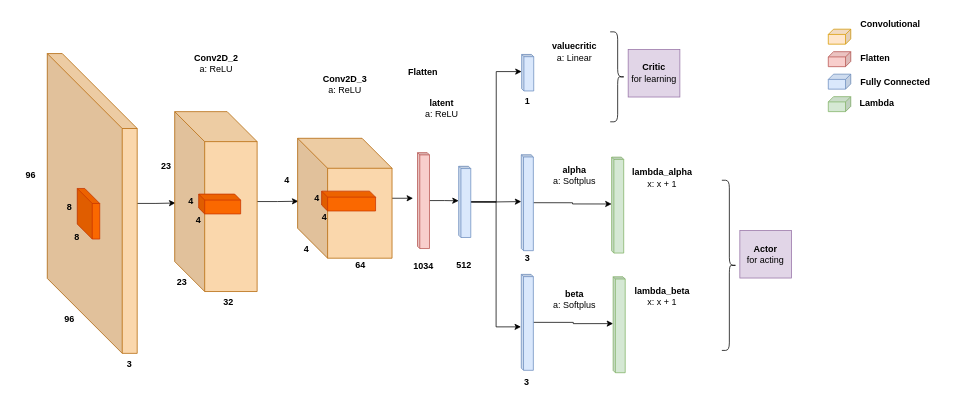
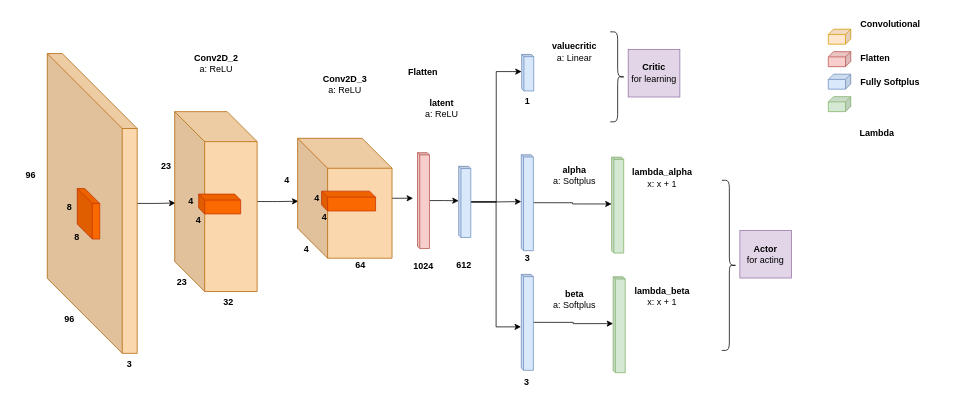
  <mxCell id="0" />
  <mxCell id="1" parent="0" />
  <mxCell id="2" style="edgeStyle=orthogonalEdgeStyle;rounded=0;orthogonalLoop=1;jettySize=auto;html=1;entryX=0.009;entryY=0.508;entryDx=0;entryDy=0;entryPerimeter=0;" parent="1" source="3" target="10" edge="1"><mxGeometry relative="1" as="geometry"><mxPoint x="226" y="270.94" as="targetPoint" /></mxGeometry></mxCell>
  <mxCell id="3" value="" style="shape=cube;whiteSpace=wrap;html=1;boundedLbl=1;backgroundOutline=1;darkOpacity=0.05;darkOpacity2=0.1;size=100;perimeterSpacing=0;strokeColor=#b46504;fillColor=#fad7ac;" parent="1" vertex="1"><mxGeometry x="62" y="70.94" width="120" height="400" as="geometry" /></mxCell>
  <mxCell id="4" value="3" style="text;html=1;strokeColor=none;fillColor=none;align=center;verticalAlign=middle;whiteSpace=wrap;rounded=0;fontStyle=1" parent="1" vertex="1"><mxGeometry x="152" y="470.94" width="40" height="30" as="geometry" /></mxCell>
  <mxCell id="5" value="96" style="text;html=1;strokeColor=none;fillColor=none;align=center;verticalAlign=middle;whiteSpace=wrap;rounded=0;fontStyle=1" parent="1" vertex="1"><mxGeometry x="72" y="410.94" width="40" height="30" as="geometry" /></mxCell>
  <mxCell id="6" value="96" style="text;html=1;strokeColor=none;fillColor=none;align=center;verticalAlign=middle;whiteSpace=wrap;rounded=0;fontStyle=1" parent="1" vertex="1"><mxGeometry x="20" y="219" width="40" height="30" as="geometry" /></mxCell>
  <mxCell id="7" value="8" style="text;html=1;strokeColor=none;fillColor=none;align=center;verticalAlign=middle;whiteSpace=wrap;rounded=0;fontStyle=1" parent="1" vertex="1"><mxGeometry x="82" y="300.94" width="40" height="30" as="geometry" /></mxCell>
  <mxCell id="8" value="8" style="text;html=1;strokeColor=none;fillColor=none;align=center;verticalAlign=middle;whiteSpace=wrap;rounded=0;fontStyle=1" parent="1" vertex="1"><mxGeometry x="72" y="260.94" width="40" height="30" as="geometry" /></mxCell>
  <mxCell id="9" style="edgeStyle=orthogonalEdgeStyle;rounded=0;orthogonalLoop=1;jettySize=auto;html=1;entryX=0.008;entryY=0.525;entryDx=0;entryDy=0;entryPerimeter=0;" parent="1" source="10" target="18" edge="1"><mxGeometry relative="1" as="geometry"><mxPoint x="393" y="264" as="targetPoint" /></mxGeometry></mxCell>
  <mxCell id="10" value="" style="shape=cube;whiteSpace=wrap;html=1;boundedLbl=1;backgroundOutline=1;darkOpacity=0.05;darkOpacity2=0.1;strokeColor=#b46504;fillColor=#fad7ac;size=40;" parent="1" vertex="1"><mxGeometry x="232" y="148.44" width="110" height="240" as="geometry" /></mxCell>
  <mxCell id="11" value="" style="shape=cube;whiteSpace=wrap;html=1;boundedLbl=1;backgroundOutline=1;darkOpacity=0.05;darkOpacity2=0.1;strokeColor=#C73500;fillColor=#fa6800;fontColor=#000000;size=8;" parent="1" vertex="1"><mxGeometry x="264" y="258.44" width="56" height="26.5" as="geometry" /></mxCell>
  <mxCell id="12" value="4" style="text;html=1;strokeColor=none;fillColor=none;align=center;verticalAlign=middle;whiteSpace=wrap;rounded=0;fontStyle=1" parent="1" vertex="1"><mxGeometry x="244" y="277.94" width="40" height="30" as="geometry" /></mxCell>
  <mxCell id="13" value="4" style="text;html=1;strokeColor=none;fillColor=none;align=center;verticalAlign=middle;whiteSpace=wrap;rounded=0;fontStyle=1" parent="1" vertex="1"><mxGeometry x="234" y="252.94" width="40" height="30" as="geometry" /></mxCell>
  <mxCell id="14" value="23" style="text;html=1;strokeColor=none;fillColor=none;align=center;verticalAlign=middle;whiteSpace=wrap;rounded=0;fontStyle=1" parent="1" vertex="1"><mxGeometry x="201" y="207.44" width="40" height="30" as="geometry" /></mxCell>
  <mxCell id="15" value="23" style="text;html=1;strokeColor=none;fillColor=none;align=center;verticalAlign=middle;whiteSpace=wrap;rounded=0;fontStyle=1" parent="1" vertex="1"><mxGeometry x="222" y="361.44" width="40" height="30" as="geometry" /></mxCell>
  <mxCell id="16" value="32" style="text;html=1;strokeColor=none;fillColor=none;align=center;verticalAlign=middle;whiteSpace=wrap;rounded=0;fontStyle=1" parent="1" vertex="1"><mxGeometry x="284" y="388.44" width="40" height="30" as="geometry" /></mxCell>
  <mxCell id="17" style="edgeStyle=orthogonalEdgeStyle;rounded=0;orthogonalLoop=1;jettySize=auto;html=1;" parent="1" source="18" edge="1"><mxGeometry relative="1" as="geometry"><mxPoint x="550" y="264" as="targetPoint" /></mxGeometry></mxCell>
  <mxCell id="18" value="" style="shape=cube;whiteSpace=wrap;html=1;boundedLbl=1;backgroundOutline=1;darkOpacity=0.05;darkOpacity2=0.1;strokeColor=#b46504;fillColor=#fad7ac;size=40;" parent="1" vertex="1"><mxGeometry x="396" y="184" width="126" height="160" as="geometry" /></mxCell>
  <mxCell id="19" value="" style="shape=cube;whiteSpace=wrap;html=1;boundedLbl=1;backgroundOutline=1;darkOpacity=0.05;darkOpacity2=0.1;strokeColor=#C73500;fillColor=#fa6800;fontColor=#000000;" parent="1" vertex="1"><mxGeometry x="102" y="250.94" width="30" height="67.5" as="geometry" /></mxCell>
  <mxCell id="20" value="4" style="text;html=1;strokeColor=none;fillColor=none;align=center;verticalAlign=middle;whiteSpace=wrap;rounded=0;fontStyle=1" parent="1" vertex="1"><mxGeometry x="362" y="224.5" width="40" height="30" as="geometry" /></mxCell>
  <mxCell id="21" value="4" style="text;html=1;strokeColor=none;fillColor=none;align=center;verticalAlign=middle;whiteSpace=wrap;rounded=0;fontStyle=1" parent="1" vertex="1"><mxGeometry x="388" y="324" width="40" height="15" as="geometry" /></mxCell>
  <mxCell id="22" value="" style="shape=cube;whiteSpace=wrap;html=1;boundedLbl=1;backgroundOutline=1;darkOpacity=0.05;darkOpacity2=0.1;strokeColor=#C73500;fillColor=#fa6800;fontColor=#000000;size=8;" parent="1" vertex="1"><mxGeometry x="428" y="254.5" width="72" height="26.5" as="geometry" /></mxCell>
  <mxCell id="23" value="4" style="text;html=1;strokeColor=none;fillColor=none;align=center;verticalAlign=middle;whiteSpace=wrap;rounded=0;fontStyle=1" parent="1" vertex="1"><mxGeometry x="412" y="274" width="40" height="30" as="geometry" /></mxCell>
  <mxCell id="24" value="4" style="text;html=1;strokeColor=none;fillColor=none;align=center;verticalAlign=middle;whiteSpace=wrap;rounded=0;fontStyle=1" parent="1" vertex="1"><mxGeometry x="402" y="249" width="40" height="30" as="geometry" /></mxCell>
  <mxCell id="25" value="64" style="text;html=1;strokeColor=none;fillColor=none;align=center;verticalAlign=middle;whiteSpace=wrap;rounded=0;fontStyle=1" parent="1" vertex="1"><mxGeometry x="460" y="338" width="40" height="30" as="geometry" /></mxCell>
  <mxCell id="26" value="" style="shape=cube;whiteSpace=wrap;html=1;boundedLbl=1;backgroundOutline=1;darkOpacity=0.05;darkOpacity2=0.1;size=7;direction=east;flipH=1;fillColor=#ffe6cc;strokeColor=#d79b00;fontStyle=1" parent="1" vertex="1"><mxGeometry x="1104" y="38.44" width="30" height="20" as="geometry" /></mxCell>
  <mxCell id="27" value="" style="shape=cube;whiteSpace=wrap;html=1;boundedLbl=1;backgroundOutline=1;darkOpacity=0.05;darkOpacity2=0.1;size=7;direction=east;flipH=1;fillColor=#f8cecc;strokeColor=#b85450;fontStyle=1" parent="1" vertex="1"><mxGeometry x="1104" y="68.44" width="30" height="20" as="geometry" /></mxCell>
  <mxCell id="28" value="" style="shape=cube;whiteSpace=wrap;html=1;boundedLbl=1;backgroundOutline=1;darkOpacity=0.05;darkOpacity2=0.1;size=7;direction=east;flipH=1;fillColor=#dae8fc;strokeColor=#6c8ebf;fontStyle=1" parent="1" vertex="1"><mxGeometry x="1104" y="98.44" width="30" height="20" as="geometry" /></mxCell>
  <mxCell id="29" value="" style="shape=cube;whiteSpace=wrap;html=1;boundedLbl=1;backgroundOutline=1;darkOpacity=0.05;darkOpacity2=0.1;size=7;direction=east;flipH=1;fillColor=#d5e8d4;strokeColor=#82b366;fontStyle=1" parent="1" vertex="1"><mxGeometry x="1104" y="128.44" width="30" height="20" as="geometry" /></mxCell>
  <mxCell id="30" value="Convolutional" style="text;html=1;strokeColor=none;fillColor=none;align=left;verticalAlign=middle;whiteSpace=wrap;rounded=0;fontStyle=1" parent="1" vertex="1"><mxGeometry x="1145" y="20.5" width="138" height="23.88" as="geometry" /></mxCell>
  <mxCell id="31" value="Flatten" style="text;html=1;strokeColor=none;fillColor=none;align=left;verticalAlign=middle;whiteSpace=wrap;rounded=0;fontStyle=1" parent="1" vertex="1"><mxGeometry x="1145" y="65.5" width="138" height="23.88" as="geometry" /></mxCell>
- <mxCell id="32" value="Fully Connected" style="text;html=1;strokeColor=none;fillColor=none;align=left;verticalAlign=middle;whiteSpace=wrap;rounded=0;fontStyle=1" parent="1" vertex="1"><mxGeometry x="1145" y="96.56" width="138" height="23.88" as="geometry" /></mxCell>
- <mxCell id="33" value="Lambda" style="text;html=1;strokeColor=none;fillColor=none;align=left;verticalAlign=middle;whiteSpace=wrap;rounded=0;fontStyle=1" parent="1" vertex="1"><mxGeometry x="1144" y="124.56" width="138" height="23.88" as="geometry" /></mxCell>
+ <mxCell id="32" value="Fully Softplus" style="text;html=1;strokeColor=none;fillColor=none;align=left;verticalAlign=middle;whiteSpace=wrap;rounded=0;fontStyle=1" parent="1" vertex="1"><mxGeometry x="1145" y="96.56" width="138" height="23.88" as="geometry" /></mxCell>
+ <mxCell id="33" value="Lambda" style="text;html=1;strokeColor=none;fillColor=none;align=left;verticalAlign=middle;whiteSpace=wrap;rounded=0;fontStyle=1" parent="1" vertex="1"><mxGeometry x="1144" y="164.56" width="138" height="23.88" as="geometry" /></mxCell>
  <mxCell id="34" value="&lt;b&gt;Conv2D_2&lt;/b&gt;&lt;br&gt;a: ReLU" style="text;html=1;strokeColor=none;fillColor=none;align=center;verticalAlign=middle;whiteSpace=wrap;rounded=0;" parent="1" vertex="1"><mxGeometry x="252.5" y="69.44" width="69" height="30" as="geometry" /></mxCell>
  <mxCell id="35" value="&lt;b&gt;Conv2D_3&lt;/b&gt;&lt;br&gt;a: ReLU" style="text;html=1;strokeColor=none;fillColor=none;align=center;verticalAlign=middle;whiteSpace=wrap;rounded=0;" parent="1" vertex="1"><mxGeometry x="424.5" y="97" width="69" height="30" as="geometry" /></mxCell>
  <mxCell id="36" style="edgeStyle=orthogonalEdgeStyle;rounded=0;orthogonalLoop=1;jettySize=auto;html=1;entryX=0;entryY=0;entryDx=45.985;entryDy=0;entryPerimeter=0;" parent="1" source="37" target="42" edge="1"><mxGeometry relative="1" as="geometry"><mxPoint x="596" y="264" as="targetPoint" /><Array as="points" /></mxGeometry></mxCell>
  <mxCell id="37" value="" style="shape=cube;whiteSpace=wrap;html=1;boundedLbl=1;backgroundOutline=1;darkOpacity=0.05;darkOpacity2=0.1;size=3;direction=east;flipH=1;fillColor=#f8cecc;strokeColor=#b85450;rotation=-90;" parent="1" vertex="1"><mxGeometry x="500" y="259.12" width="127.93" height="16" as="geometry" /></mxCell>
  <mxCell id="38" value="&lt;b&gt;Flatten&lt;br&gt;&lt;/b&gt;" style="text;html=1;strokeColor=none;fillColor=none;align=center;verticalAlign=middle;whiteSpace=wrap;rounded=0;" parent="1" vertex="1"><mxGeometry x="529.46" y="80.94" width="69" height="30" as="geometry" /></mxCell>
  <mxCell id="39" style="edgeStyle=orthogonalEdgeStyle;rounded=0;orthogonalLoop=1;jettySize=auto;html=1;entryX=0;entryY=0;entryDx=22.865;entryDy=0;entryPerimeter=0;" parent="1" source="42" target="46" edge="1"><mxGeometry relative="1" as="geometry" /></mxCell>
  <mxCell id="40" style="edgeStyle=orthogonalEdgeStyle;rounded=0;orthogonalLoop=1;jettySize=auto;html=1;entryX=0;entryY=0;entryDx=62.5;entryDy=0;entryPerimeter=0;" parent="1" source="42" target="48" edge="1"><mxGeometry relative="1" as="geometry" /></mxCell>
  <mxCell id="41" style="edgeStyle=orthogonalEdgeStyle;rounded=0;orthogonalLoop=1;jettySize=auto;html=1;entryX=0.547;entryY=-0.024;entryDx=0;entryDy=0;entryPerimeter=0;" parent="1" source="42" target="50" edge="1"><mxGeometry relative="1" as="geometry" /></mxCell>
  <mxCell id="42" value="" style="shape=cube;whiteSpace=wrap;html=1;boundedLbl=1;backgroundOutline=1;darkOpacity=0.05;darkOpacity2=0.1;size=3;direction=east;flipH=1;fillColor=#dae8fc;strokeColor=#6c8ebf;rotation=-90;" parent="1" vertex="1"><mxGeometry x="571.46" y="260.81" width="94.97" height="16.12" as="geometry" /></mxCell>
- <mxCell id="43" value="1034" style="text;html=1;strokeColor=none;fillColor=none;align=center;verticalAlign=middle;whiteSpace=wrap;rounded=0;fontStyle=1" parent="1" vertex="1"><mxGeometry x="543.95" y="339.94" width="40" height="30" as="geometry" /></mxCell>
- <mxCell id="44" value="512" style="text;html=1;strokeColor=none;fillColor=none;align=center;verticalAlign=middle;whiteSpace=wrap;rounded=0;fontStyle=1" parent="1" vertex="1"><mxGeometry x="598.45" y="338.94" width="40" height="30" as="geometry" /></mxCell>
+ <mxCell id="43" value="1024" style="text;html=1;strokeColor=none;fillColor=none;align=center;verticalAlign=middle;whiteSpace=wrap;rounded=0;fontStyle=1" parent="1" vertex="1"><mxGeometry x="543.95" y="339.94" width="40" height="30" as="geometry" /></mxCell>
+ <mxCell id="44" value="612" style="text;html=1;strokeColor=none;fillColor=none;align=center;verticalAlign=middle;whiteSpace=wrap;rounded=0;fontStyle=1" parent="1" vertex="1"><mxGeometry x="598.45" y="338.94" width="40" height="30" as="geometry" /></mxCell>
  <mxCell id="45" value="&lt;b&gt;latent&lt;/b&gt;&lt;br&gt;a: ReLU" style="text;html=1;strokeColor=none;fillColor=none;align=center;verticalAlign=middle;whiteSpace=wrap;rounded=0;" parent="1" vertex="1"><mxGeometry x="554.45" y="128.94" width="69" height="30" as="geometry" /></mxCell>
  <mxCell id="46" value="" style="shape=cube;whiteSpace=wrap;html=1;boundedLbl=1;backgroundOutline=1;darkOpacity=0.05;darkOpacity2=0.1;size=3;direction=east;flipH=1;fillColor=#dae8fc;strokeColor=#6c8ebf;rotation=-90;" parent="1" vertex="1"><mxGeometry x="678.58" y="88.44" width="48.73" height="16.12" as="geometry" /></mxCell>
  <mxCell id="47" style="edgeStyle=orthogonalEdgeStyle;rounded=0;orthogonalLoop=1;jettySize=auto;html=1;entryX=0;entryY=0;entryDx=62.5;entryDy=0;entryPerimeter=0;" parent="1" source="48" target="57" edge="1"><mxGeometry relative="1" as="geometry" /></mxCell>
  <mxCell id="48" value="" style="shape=cube;whiteSpace=wrap;html=1;boundedLbl=1;backgroundOutline=1;darkOpacity=0.05;darkOpacity2=0.1;size=3;direction=east;flipH=1;fillColor=#dae8fc;strokeColor=#6c8ebf;rotation=-90;" parent="1" vertex="1"><mxGeometry x="638.45" y="261.88" width="128" height="16.12" as="geometry" /></mxCell>
  <mxCell id="49" style="edgeStyle=orthogonalEdgeStyle;rounded=0;orthogonalLoop=1;jettySize=auto;html=1;entryX=0;entryY=0;entryDx=62.5;entryDy=0;entryPerimeter=0;" parent="1" source="50" target="58" edge="1"><mxGeometry relative="1" as="geometry" /></mxCell>
  <mxCell id="50" value="" style="shape=cube;whiteSpace=wrap;html=1;boundedLbl=1;backgroundOutline=1;darkOpacity=0.05;darkOpacity2=0.1;size=3;direction=east;flipH=1;fillColor=#dae8fc;strokeColor=#6c8ebf;rotation=-90;" parent="1" vertex="1"><mxGeometry x="638.45" y="421.5" width="128" height="16.12" as="geometry" /></mxCell>
  <mxCell id="51" value="&lt;b&gt;valuecritic&lt;/b&gt;&lt;br&gt;a: Linear" style="text;html=1;strokeColor=none;fillColor=none;align=center;verticalAlign=middle;whiteSpace=wrap;rounded=0;" parent="1" vertex="1"><mxGeometry x="730.95" y="53.5" width="69" height="30" as="geometry" /></mxCell>
  <mxCell id="52" value="1" style="text;html=1;strokeColor=none;fillColor=none;align=center;verticalAlign=middle;whiteSpace=wrap;rounded=0;fontStyle=1" parent="1" vertex="1"><mxGeometry x="682.95" y="120.44" width="40" height="30" as="geometry" /></mxCell>
  <mxCell id="53" value="3" style="text;html=1;strokeColor=none;fillColor=none;align=center;verticalAlign=middle;whiteSpace=wrap;rounded=0;fontStyle=1" parent="1" vertex="1"><mxGeometry x="682.95" y="328.5" width="40" height="30" as="geometry" /></mxCell>
  <mxCell id="54" value="3" style="text;html=1;strokeColor=none;fillColor=none;align=center;verticalAlign=middle;whiteSpace=wrap;rounded=0;fontStyle=1" parent="1" vertex="1"><mxGeometry x="682.45" y="494.5" width="40" height="30" as="geometry" /></mxCell>
  <mxCell id="55" value="&lt;b&gt;beta&lt;/b&gt;&lt;br&gt;a: Softplus" style="text;html=1;strokeColor=none;fillColor=none;align=center;verticalAlign=middle;whiteSpace=wrap;rounded=0;" parent="1" vertex="1"><mxGeometry x="730.95" y="383.5" width="69" height="30" as="geometry" /></mxCell>
  <mxCell id="56" value="&lt;b&gt;alpha&lt;br&gt;&lt;/b&gt;a: Softplus" style="text;html=1;strokeColor=none;fillColor=none;align=center;verticalAlign=middle;whiteSpace=wrap;rounded=0;" parent="1" vertex="1"><mxGeometry x="730.95" y="218.5" width="69" height="30" as="geometry" /></mxCell>
  <mxCell id="57" value="" style="shape=cube;whiteSpace=wrap;html=1;boundedLbl=1;backgroundOutline=1;darkOpacity=0.05;darkOpacity2=0.1;size=3;direction=east;flipH=1;fillColor=#d5e8d4;strokeColor=#82b366;rotation=-90;" parent="1" vertex="1"><mxGeometry x="759" y="265.07" width="128" height="16.12" as="geometry" /></mxCell>
  <mxCell id="58" value="" style="shape=cube;whiteSpace=wrap;html=1;boundedLbl=1;backgroundOutline=1;darkOpacity=0.05;darkOpacity2=0.1;size=3;direction=east;flipH=1;fillColor=#d5e8d4;strokeColor=#82b366;rotation=-90;" parent="1" vertex="1"><mxGeometry x="761" y="424.69" width="128" height="16.12" as="geometry" /></mxCell>
  <mxCell id="59" value="&lt;b&gt;lambda_alpha&lt;br&gt;&lt;/b&gt;x: x + 1" style="text;html=1;strokeColor=none;fillColor=none;align=center;verticalAlign=middle;whiteSpace=wrap;rounded=0;" parent="1" vertex="1"><mxGeometry x="848" y="222.19" width="69" height="30" as="geometry" /></mxCell>
  <mxCell id="60" value="&lt;b&gt;lambda_beta&lt;br&gt;&lt;/b&gt;x: x + 1" style="text;html=1;strokeColor=none;fillColor=none;align=center;verticalAlign=middle;whiteSpace=wrap;rounded=0;" parent="1" vertex="1"><mxGeometry x="848" y="380.19" width="69" height="30" as="geometry" /></mxCell>
  <mxCell id="61" value="" style="shape=curlyBracket;whiteSpace=wrap;html=1;rounded=1;flipH=1;labelPosition=right;verticalLabelPosition=middle;align=left;verticalAlign=middle;" parent="1" vertex="1"><mxGeometry x="813" y="42" width="20" height="120" as="geometry" /></mxCell>
  <mxCell id="62" value="&lt;b&gt;Critic&lt;br&gt;&lt;/b&gt;for learning" style="text;html=1;align=center;verticalAlign=middle;whiteSpace=wrap;rounded=0;fillColor=#e1d5e7;strokeColor=#9673a6;" parent="1" vertex="1"><mxGeometry x="837" y="65.44" width="69" height="63.5" as="geometry" /></mxCell>
  <mxCell id="63" value="" style="shape=curlyBracket;whiteSpace=wrap;html=1;rounded=1;flipH=1;labelPosition=right;verticalLabelPosition=middle;align=left;verticalAlign=middle;" parent="1" vertex="1"><mxGeometry x="962" y="240" width="20" height="227" as="geometry" /></mxCell>
  <mxCell id="64" value="&lt;b&gt;Actor&lt;br&gt;&lt;/b&gt;for acting" style="text;html=1;align=center;verticalAlign=middle;whiteSpace=wrap;rounded=0;fillColor=#e1d5e7;strokeColor=#9673a6;" parent="1" vertex="1"><mxGeometry x="986" y="306.94" width="69" height="63.5" as="geometry" /></mxCell>
